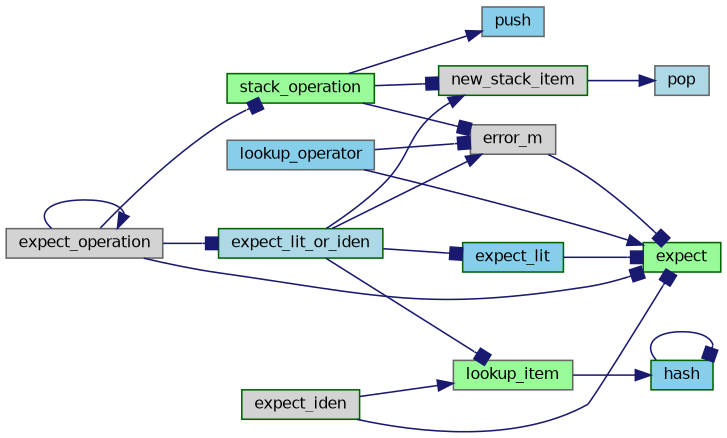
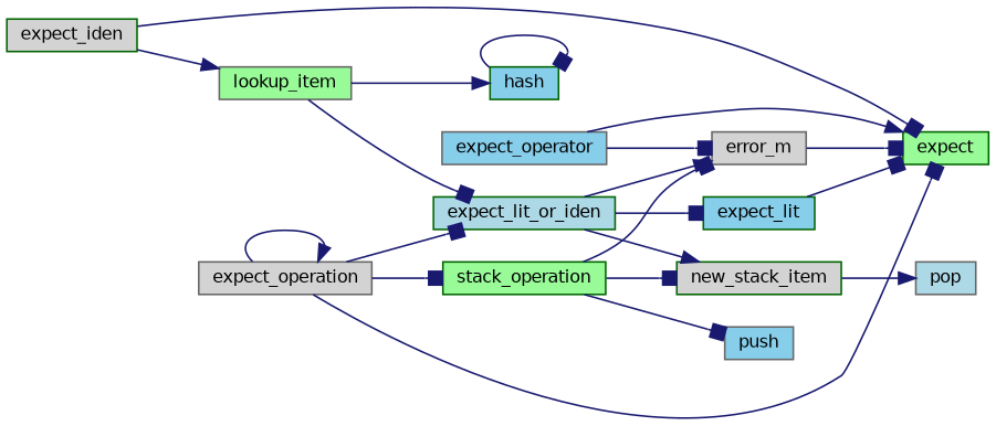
  digraph {
    rankdir=LR
    node [color=darkgreen fillcolor=lightgrey fontname=Helvetica fontsize=10 shape=record style=filled]
    edge [arrowhead=box color=midnightblue fontname=Helvetica fontsize=10 labelfontname=Helvetica labelfontsize=10 style=solid]
    n1 [color=gray40 fontcolor=black height=0.2 label=expect_operation width=0.4]
    n2 [fillcolor=palegreen height=0.2 label=expect width=0.4]
    n3 [fillcolor=lightblue height=0.2 label=expect_lit_or_iden width=0.4]
    n4 [fillcolor=palegreen height=0.2 label=stack_operation width=0.4]
    n5 [color=gray40 height=0.2 label=error_m width=0.4]
    n6 [fillcolor=skyblue height=0.2 label=expect_lit width=0.4]
    n7 [height=0.2 label=new_stack_item width=0.4]
    n8 [color=gray40 fillcolor=palegreen height=0.2 label=lookup_item width=0.4]
-   n9 [color=gray40 fillcolor=skyblue height=0.2 label=lookup_operator width=0.4]
+   n9 [color=gray40 fillcolor=skyblue height=0.2 label=expect_operator width=0.4]
    n10 [color=gray40 fillcolor=skyblue height=0.2 label=push width=0.4]
    n11 [color=gray40 fillcolor=lightblue height=0.2 label=pop width=0.4]
    n12 [height=0.2 label=expect_iden width=0.4]
    n13 [fillcolor=skyblue height=0.2 label=hash width=0.4]
    n1 -> n1 [arrowhead=normal]
    n1 -> n2
    n1 -> n3
    n1 -> n4
    n3 -> n5 [arrowhead=normal]
    n3 -> n6
    n3 -> n7 [arrowhead=normal]
-   n3 -> n8
+   n8 -> n3
    n4 -> n5
    n4 -> n7
-   n4 -> n10 [arrowhead=normal]
+   n4 -> n10
    n5 -> n2
    n6 -> n2
    n7 -> n11 [arrowhead=normal]
    n8 -> n13 [arrowhead=normal]
    n9 -> n2 [arrowhead=normal]
    n9 -> n5
    n12 -> n2
    n12 -> n8 [arrowhead=normal]
    n13 -> n13
  }
